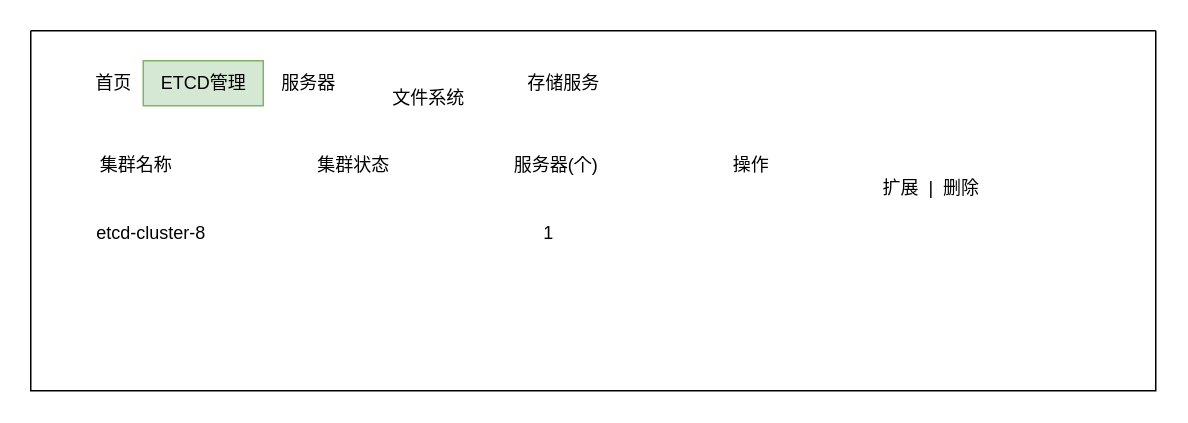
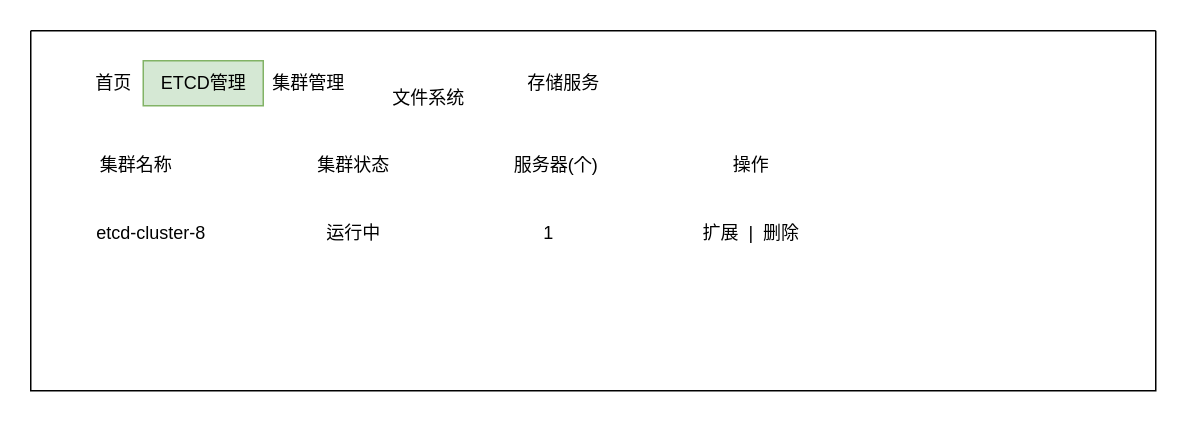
  <mxCell id="0" />
  <mxCell id="1" parent="0" />
  <mxCell id="2" value="" style="swimlane;startSize=0;" vertex="1" parent="1"><mxGeometry x="20" y="20" width="750" height="240" as="geometry" /></mxCell>
  <mxCell id="3" value="首页" style="text;html=1;align=center;verticalAlign=middle;resizable=0;points=[];autosize=1;strokeColor=none;fillColor=none;" vertex="1" parent="2"><mxGeometry x="30" y="20" width="50" height="30" as="geometry" /></mxCell>
- <mxCell id="4" value="服务器" style="text;html=1;align=center;verticalAlign=middle;resizable=0;points=[];autosize=1;strokeColor=none;fillColor=none;" vertex="1" parent="2"><mxGeometry x="150" y="20" width="70" height="30" as="geometry" /></mxCell>
+ <mxCell id="4" value="集群管理" style="text;html=1;align=center;verticalAlign=middle;resizable=0;points=[];autosize=1;strokeColor=none;fillColor=none;" vertex="1" parent="2"><mxGeometry x="150" y="20" width="70" height="30" as="geometry" /></mxCell>
  <mxCell id="5" value="ETCD管理" style="text;html=1;align=center;verticalAlign=middle;resizable=0;points=[];autosize=1;strokeColor=#82b366;fillColor=#d5e8d4;" vertex="1" parent="2"><mxGeometry x="75" y="20" width="80" height="30" as="geometry" /></mxCell>
  <mxCell id="6" value="文件系统" style="text;html=1;align=center;verticalAlign=middle;resizable=0;points=[];autosize=1;strokeColor=none;fillColor=none;" vertex="1" parent="2"><mxGeometry x="230" y="30" width="70" height="30" as="geometry" /></mxCell>
  <mxCell id="7" value="存储服务" style="text;html=1;align=center;verticalAlign=middle;resizable=0;points=[];autosize=1;strokeColor=none;fillColor=none;" vertex="1" parent="2"><mxGeometry x="320" y="20" width="70" height="30" as="geometry" /></mxCell>
  <mxCell id="8" value="etcd-cluster-8" style="text;html=1;align=center;verticalAlign=middle;resizable=0;points=[];autosize=1;strokeColor=none;fillColor=none;" vertex="1" parent="2"><mxGeometry x="30" y="120" width="100" height="30" as="geometry" /></mxCell>
  <mxCell id="9" value="集群名称" style="text;html=1;align=center;verticalAlign=middle;resizable=0;points=[];autosize=1;strokeColor=none;fillColor=none;" vertex="1" parent="2"><mxGeometry x="35" y="75" width="70" height="30" as="geometry" /></mxCell>
  <mxCell id="10" value="集群状态" style="text;html=1;align=center;verticalAlign=middle;resizable=0;points=[];autosize=1;strokeColor=none;fillColor=none;" vertex="1" parent="2"><mxGeometry x="180" y="75" width="70" height="30" as="geometry" /></mxCell>
  <mxCell id="11" value="服务器(个)" style="text;html=1;align=center;verticalAlign=middle;resizable=0;points=[];autosize=1;strokeColor=none;fillColor=none;" vertex="1" parent="2"><mxGeometry x="310" y="75" width="80" height="30" as="geometry" /></mxCell>
- <mxCell id="12" value="扩展&amp;nbsp; |&amp;nbsp; 删除" style="text;html=1;align=center;verticalAlign=middle;resizable=0;points=[];autosize=1;strokeColor=none;fillColor=none;" vertex="1" parent="2"><mxGeometry x="555" y="90" width="90" height="30" as="geometry" /></mxCell>
+ <mxCell id="12" value="扩展&amp;nbsp; |&amp;nbsp; 删除" style="text;html=1;align=center;verticalAlign=middle;resizable=0;points=[];autosize=1;strokeColor=none;fillColor=none;" vertex="1" parent="2"><mxGeometry x="435" y="120" width="90" height="30" as="geometry" /></mxCell>
+ <mxCell id="13" value="运行中" style="text;html=1;align=center;verticalAlign=middle;resizable=0;points=[];autosize=1;strokeColor=none;fillColor=none;" vertex="1" parent="2"><mxGeometry x="185" y="120" width="60" height="30" as="geometry" /></mxCell>
  <mxCell id="14" value="1" style="text;html=1;align=center;verticalAlign=middle;resizable=0;points=[];autosize=1;strokeColor=none;fillColor=none;" vertex="1" parent="2"><mxGeometry x="330" y="120" width="30" height="30" as="geometry" /></mxCell>
  <mxCell id="15" value="操作" style="text;html=1;align=center;verticalAlign=middle;resizable=0;points=[];autosize=1;strokeColor=none;fillColor=none;" vertex="1" parent="1"><mxGeometry x="475" y="95" width="50" height="30" as="geometry" /></mxCell>
